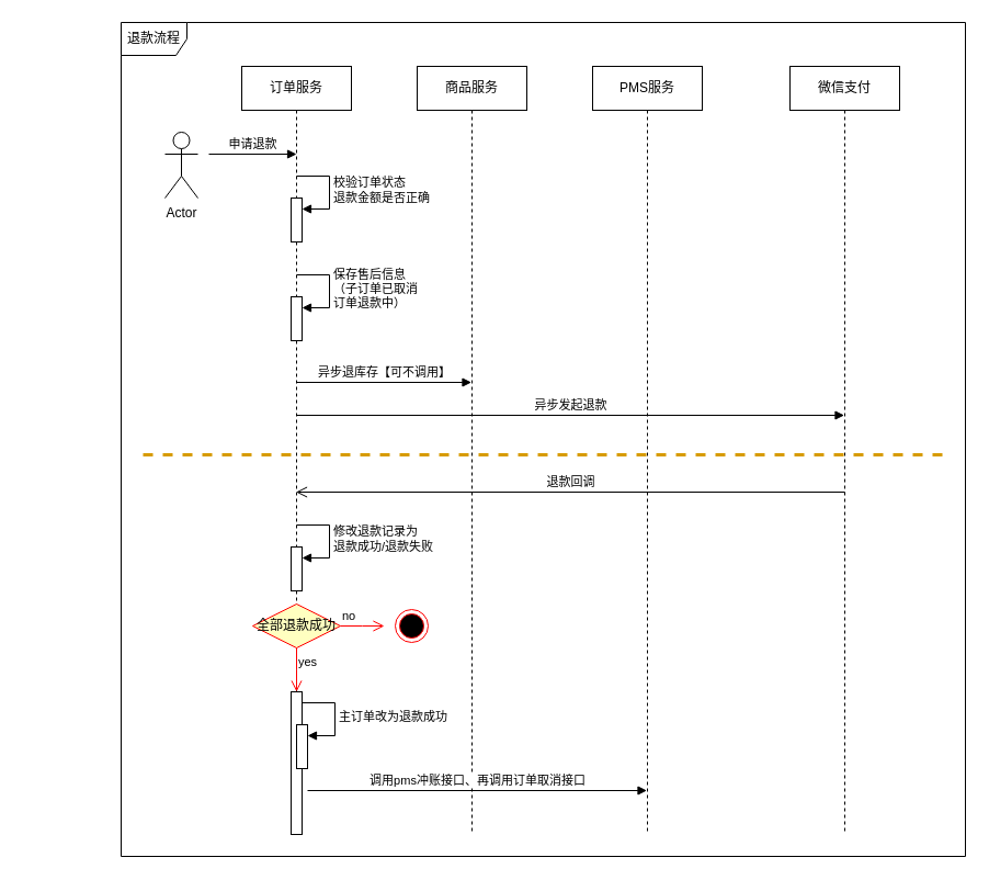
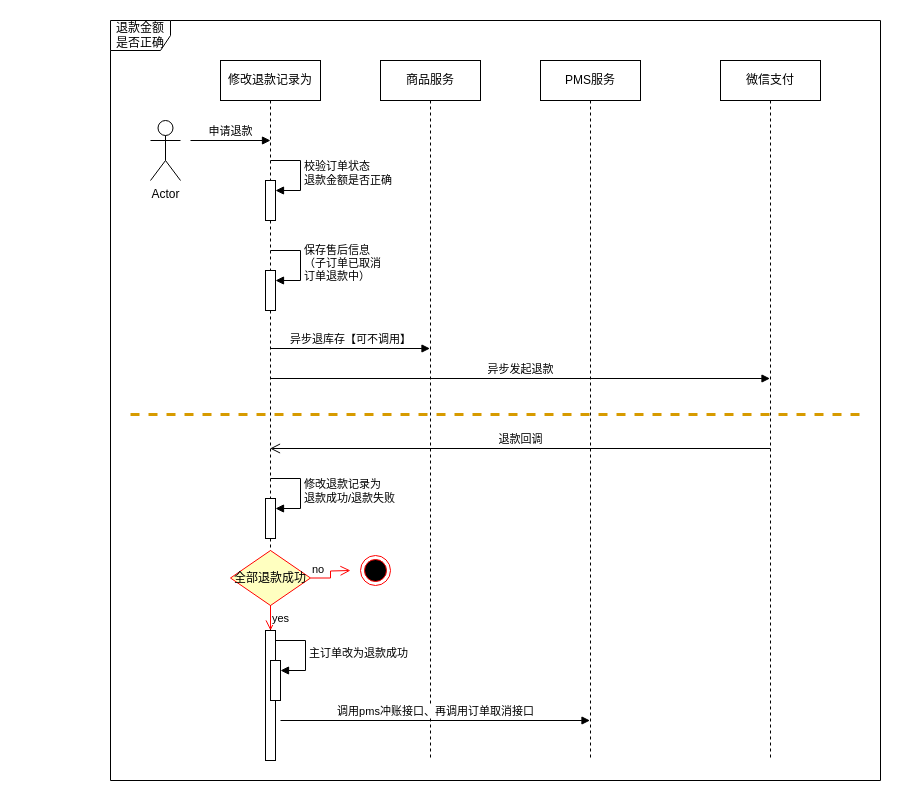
  <mxCell id="0" />
  <mxCell id="1" parent="0" />
- <mxCell id="2" value="退款流程" style="shape=umlFrame;whiteSpace=wrap;html=1;pointerEvents=0;" vertex="1" parent="1"><mxGeometry x="110" y="20" width="770" height="760" as="geometry" /></mxCell>
- <mxCell id="3" value="订单服务" style="shape=umlLifeline;perimeter=lifelinePerimeter;whiteSpace=wrap;html=1;container=1;dropTarget=0;collapsible=0;recursiveResize=0;outlineConnect=0;portConstraint=eastwest;newEdgeStyle={&quot;curved&quot;:0,&quot;rounded&quot;:0};" vertex="1" parent="1"><mxGeometry x="220" y="60" width="100" height="570" as="geometry" /></mxCell>
+ <mxCell id="2" value="退款金额是否正确" style="shape=umlFrame;whiteSpace=wrap;html=1;pointerEvents=0;" vertex="1" parent="1"><mxGeometry x="110" y="20" width="770" height="760" as="geometry" /></mxCell>
+ <mxCell id="3" value="修改退款记录为" style="shape=umlLifeline;perimeter=lifelinePerimeter;whiteSpace=wrap;html=1;container=1;dropTarget=0;collapsible=0;recursiveResize=0;outlineConnect=0;portConstraint=eastwest;newEdgeStyle={&quot;curved&quot;:0,&quot;rounded&quot;:0};" vertex="1" parent="1"><mxGeometry x="220" y="60" width="100" height="570" as="geometry" /></mxCell>
  <mxCell id="4" value="" style="html=1;points=[[0,0,0,0,5],[0,1,0,0,-5],[1,0,0,0,5],[1,1,0,0,-5]];perimeter=orthogonalPerimeter;outlineConnect=0;targetShapes=umlLifeline;portConstraint=eastwest;newEdgeStyle={&quot;curved&quot;:0,&quot;rounded&quot;:0};" vertex="1" parent="3"><mxGeometry x="45" y="120" width="10" height="40" as="geometry" /></mxCell>
  <mxCell id="5" value="校验订单状态&lt;div&gt;退款金额是否正确&lt;/div&gt;" style="html=1;align=left;spacingLeft=2;endArrow=block;rounded=0;edgeStyle=orthogonalEdgeStyle;curved=0;rounded=0;" edge="1" target="4" parent="3"><mxGeometry x="0.012" relative="1" as="geometry"><mxPoint x="50" y="100" as="sourcePoint" /><Array as="points"><mxPoint x="80" y="130" /></Array><mxPoint as="offset" /></mxGeometry></mxCell>
  <mxCell id="6" value="" style="html=1;points=[[0,0,0,0,5],[0,1,0,0,-5],[1,0,0,0,5],[1,1,0,0,-5]];perimeter=orthogonalPerimeter;outlineConnect=0;targetShapes=umlLifeline;portConstraint=eastwest;newEdgeStyle={&quot;curved&quot;:0,&quot;rounded&quot;:0};" vertex="1" parent="3"><mxGeometry x="45" y="210" width="10" height="40" as="geometry" /></mxCell>
  <mxCell id="7" value="保存售后信息&lt;div&gt;（子订单已取消&lt;/div&gt;&lt;div&gt;订单退款中）&lt;/div&gt;" style="html=1;align=left;spacingLeft=2;endArrow=block;rounded=0;edgeStyle=orthogonalEdgeStyle;curved=0;rounded=0;" edge="1" target="6" parent="3"><mxGeometry relative="1" as="geometry"><mxPoint x="50" y="190" as="sourcePoint" /><Array as="points"><mxPoint x="80" y="220" /></Array></mxGeometry></mxCell>
  <mxCell id="8" value="" style="html=1;points=[[0,0,0,0,5],[0,1,0,0,-5],[1,0,0,0,5],[1,1,0,0,-5]];perimeter=orthogonalPerimeter;outlineConnect=0;targetShapes=umlLifeline;portConstraint=eastwest;newEdgeStyle={&quot;curved&quot;:0,&quot;rounded&quot;:0};" vertex="1" parent="3"><mxGeometry x="45" y="438" width="10" height="40" as="geometry" /></mxCell>
  <mxCell id="9" value="修改退款记录为&lt;div&gt;退款成功/退款失败&lt;/div&gt;" style="html=1;align=left;spacingLeft=2;endArrow=block;rounded=0;edgeStyle=orthogonalEdgeStyle;curved=0;rounded=0;" edge="1" target="8" parent="3"><mxGeometry relative="1" as="geometry"><mxPoint x="50" y="418" as="sourcePoint" /><Array as="points"><mxPoint x="80" y="448" /></Array></mxGeometry></mxCell>
  <mxCell id="10" value="Actor" style="shape=umlActor;verticalLabelPosition=bottom;verticalAlign=top;html=1;" vertex="1" parent="1"><mxGeometry x="150" y="120" width="30" height="60" as="geometry" /></mxCell>
  <mxCell id="11" value="申请退款" style="html=1;verticalAlign=bottom;endArrow=block;curved=0;rounded=0;" edge="1" parent="1"><mxGeometry width="80" relative="1" as="geometry"><mxPoint x="190" y="140" as="sourcePoint" /><mxPoint x="270" y="140" as="targetPoint" /></mxGeometry></mxCell>
  <mxCell id="12" value="商品服务" style="shape=umlLifeline;perimeter=lifelinePerimeter;whiteSpace=wrap;html=1;container=1;dropTarget=0;collapsible=0;recursiveResize=0;outlineConnect=0;portConstraint=eastwest;newEdgeStyle={&quot;curved&quot;:0,&quot;rounded&quot;:0};" vertex="1" parent="1"><mxGeometry x="380" y="60" width="100" height="700" as="geometry" /></mxCell>
  <mxCell id="13" value="PMS服务" style="shape=umlLifeline;perimeter=lifelinePerimeter;whiteSpace=wrap;html=1;container=1;dropTarget=0;collapsible=0;recursiveResize=0;outlineConnect=0;portConstraint=eastwest;newEdgeStyle={&quot;curved&quot;:0,&quot;rounded&quot;:0};" vertex="1" parent="1"><mxGeometry x="540" y="60" width="100" height="700" as="geometry" /></mxCell>
  <mxCell id="14" value="微信支付" style="shape=umlLifeline;perimeter=lifelinePerimeter;whiteSpace=wrap;html=1;container=1;dropTarget=0;collapsible=0;recursiveResize=0;outlineConnect=0;portConstraint=eastwest;newEdgeStyle={&quot;curved&quot;:0,&quot;rounded&quot;:0};" vertex="1" parent="1"><mxGeometry x="720" y="60" width="100" height="700" as="geometry" /></mxCell>
  <mxCell id="15" value="异步退库存【可不调用】" style="html=1;verticalAlign=bottom;endArrow=block;curved=0;rounded=0;" edge="1" parent="1"><mxGeometry width="80" relative="1" as="geometry"><mxPoint x="270" y="348" as="sourcePoint" /><mxPoint x="429.5" y="348" as="targetPoint" /></mxGeometry></mxCell>
  <mxCell id="16" value="异步发起退款" style="html=1;verticalAlign=bottom;endArrow=block;curved=0;rounded=0;" edge="1" parent="1"><mxGeometry width="80" relative="1" as="geometry"><mxPoint x="270" y="378" as="sourcePoint" /><mxPoint x="769.5" y="378" as="targetPoint" /></mxGeometry></mxCell>
  <mxCell id="17" value="退款回调" style="html=1;verticalAlign=bottom;endArrow=open;endSize=8;curved=0;rounded=0;" edge="1" parent="1"><mxGeometry relative="1" as="geometry"><mxPoint x="770" y="448" as="sourcePoint" /><mxPoint x="269.5" y="448" as="targetPoint" /></mxGeometry></mxCell>
  <mxCell id="18" value="" style="text;strokeColor=none;fillColor=none;align=left;verticalAlign=middle;spacingTop=-1;spacingLeft=4;spacingRight=4;rotatable=0;labelPosition=right;points=[];portConstraint=eastwest;" vertex="1" parent="1"><mxGeometry x="70" y="385" width="20" height="14" as="geometry" /></mxCell>
  <mxCell id="19" value="" style="text;strokeColor=none;fillColor=none;align=left;verticalAlign=middle;spacingTop=-1;spacingLeft=4;spacingRight=4;rotatable=0;labelPosition=right;points=[];portConstraint=eastwest;" vertex="1" parent="1"><mxGeometry x="20" y="410" width="20" height="14" as="geometry" /></mxCell>
  <mxCell id="20" value="" style="line;strokeWidth=3;fillColor=#ffe6cc;align=left;verticalAlign=middle;spacingTop=-1;spacingLeft=3;spacingRight=3;rotatable=0;labelPosition=right;points=[];portConstraint=eastwest;strokeColor=#d79b00;dashed=1;" vertex="1" parent="1"><mxGeometry x="130" y="410" width="730" height="8" as="geometry" /></mxCell>
- <mxCell id="21" value="全部退款成功" style="rhombus;whiteSpace=wrap;html=1;fontColor=#000000;fillColor=#ffffc0;strokeColor=#ff0000;" vertex="1" parent="1"><mxGeometry x="230" y="550" width="80" height="40" as="geometry" /></mxCell>
+ <mxCell id="21" value="全部退款成功" style="rhombus;whiteSpace=wrap;html=1;fontColor=#000000;fillColor=#ffffc0;strokeColor=#ff0000;" vertex="1" parent="1"><mxGeometry x="230" y="550" width="80" height="55" as="geometry" /></mxCell>
  <mxCell id="22" value="no" style="edgeStyle=orthogonalEdgeStyle;html=1;align=left;verticalAlign=bottom;endArrow=open;endSize=8;strokeColor=#ff0000;rounded=0;" edge="1" source="21" parent="1"><mxGeometry x="-1" relative="1" as="geometry"><mxPoint x="350" y="570" as="targetPoint" /></mxGeometry></mxCell>
  <mxCell id="23" value="yes" style="edgeStyle=orthogonalEdgeStyle;html=1;align=left;verticalAlign=top;endArrow=open;endSize=8;strokeColor=#ff0000;rounded=0;" edge="1" source="21" parent="1"><mxGeometry x="-1" relative="1" as="geometry"><mxPoint x="270" y="630" as="targetPoint" /></mxGeometry></mxCell>
  <mxCell id="24" value="" style="html=1;points=[[0,0,0,0,5],[0,1,0,0,-5],[1,0,0,0,5],[1,1,0,0,-5]];perimeter=orthogonalPerimeter;outlineConnect=0;targetShapes=umlLifeline;portConstraint=eastwest;newEdgeStyle={&quot;curved&quot;:0,&quot;rounded&quot;:0};" vertex="1" parent="1"><mxGeometry x="265" y="630" width="10" height="130" as="geometry" /></mxCell>
  <mxCell id="25" value="" style="html=1;points=[[0,0,0,0,5],[0,1,0,0,-5],[1,0,0,0,5],[1,1,0,0,-5]];perimeter=orthogonalPerimeter;outlineConnect=0;targetShapes=umlLifeline;portConstraint=eastwest;newEdgeStyle={&quot;curved&quot;:0,&quot;rounded&quot;:0};" vertex="1" parent="1"><mxGeometry x="270" y="660" width="10" height="40" as="geometry" /></mxCell>
  <mxCell id="26" value="主订单改为退款成功" style="html=1;align=left;spacingLeft=2;endArrow=block;rounded=0;edgeStyle=orthogonalEdgeStyle;curved=0;rounded=0;" edge="1" target="25" parent="1"><mxGeometry relative="1" as="geometry"><mxPoint x="275" y="640" as="sourcePoint" /><Array as="points"><mxPoint x="305" y="670" /></Array></mxGeometry></mxCell>
  <mxCell id="27" value="调用pms冲账接口、再调用订单取消接口" style="html=1;verticalAlign=bottom;endArrow=block;curved=0;rounded=0;" edge="1" parent="1" target="13"><mxGeometry width="80" relative="1" as="geometry"><mxPoint x="280" y="720" as="sourcePoint" /><mxPoint x="360" y="720" as="targetPoint" /></mxGeometry></mxCell>
  <mxCell id="28" value="" style="ellipse;html=1;shape=endState;fillColor=#000000;strokeColor=#ff0000;" vertex="1" parent="1"><mxGeometry x="360" y="555" width="30" height="30" as="geometry" /></mxCell>
